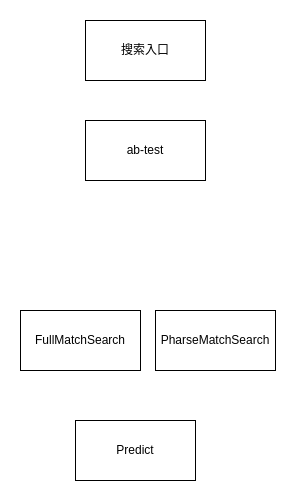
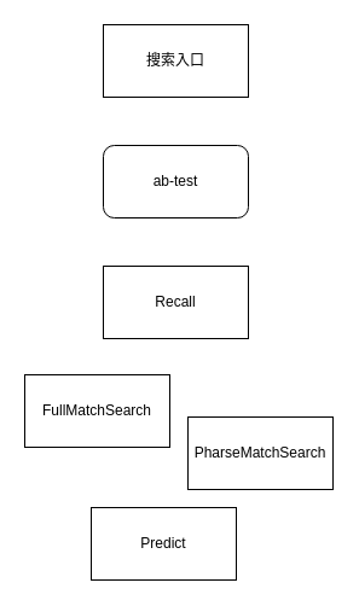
  <mxCell id="0" />
  <mxCell id="1" parent="0" />
  <mxCell id="2" value="搜索入口" style="rounded=0;whiteSpace=wrap;html=1;" vertex="1" parent="1"><mxGeometry x="85" y="20" width="120" height="60" as="geometry" /></mxCell>
- <mxCell id="3" value="ab-test" style="rounded=0;whiteSpace=wrap;html=1;" vertex="1" parent="1"><mxGeometry x="85" y="120" width="120" height="60" as="geometry" /></mxCell>
+ <mxCell id="3" value="ab-test" style="whiteSpace=wrap;html=1;rounded=1;" vertex="1" parent="1"><mxGeometry x="85" y="120" width="120" height="60" as="geometry" /></mxCell>
+ <mxCell id="4" value="Recall" style="rounded=0;whiteSpace=wrap;html=1;" vertex="1" parent="1"><mxGeometry x="85" y="220" width="120" height="60" as="geometry" /></mxCell>
  <mxCell id="5" value="FullMatchSearch" style="rounded=0;whiteSpace=wrap;html=1;" vertex="1" parent="1"><mxGeometry x="20" y="310" width="120" height="60" as="geometry" /></mxCell>
- <mxCell id="6" value="PharseMatchSearch" style="rounded=0;whiteSpace=wrap;html=1;" vertex="1" parent="1"><mxGeometry x="155" y="310" width="120" height="60" as="geometry" /></mxCell>
+ <mxCell id="6" value="PharseMatchSearch" style="rounded=0;whiteSpace=wrap;html=1;" vertex="1" parent="1"><mxGeometry x="155" y="345" width="120" height="60" as="geometry" /></mxCell>
  <mxCell id="7" value="Predict" style="rounded=0;whiteSpace=wrap;html=1;" vertex="1" parent="1"><mxGeometry x="75" y="420" width="120" height="60" as="geometry" /></mxCell>
